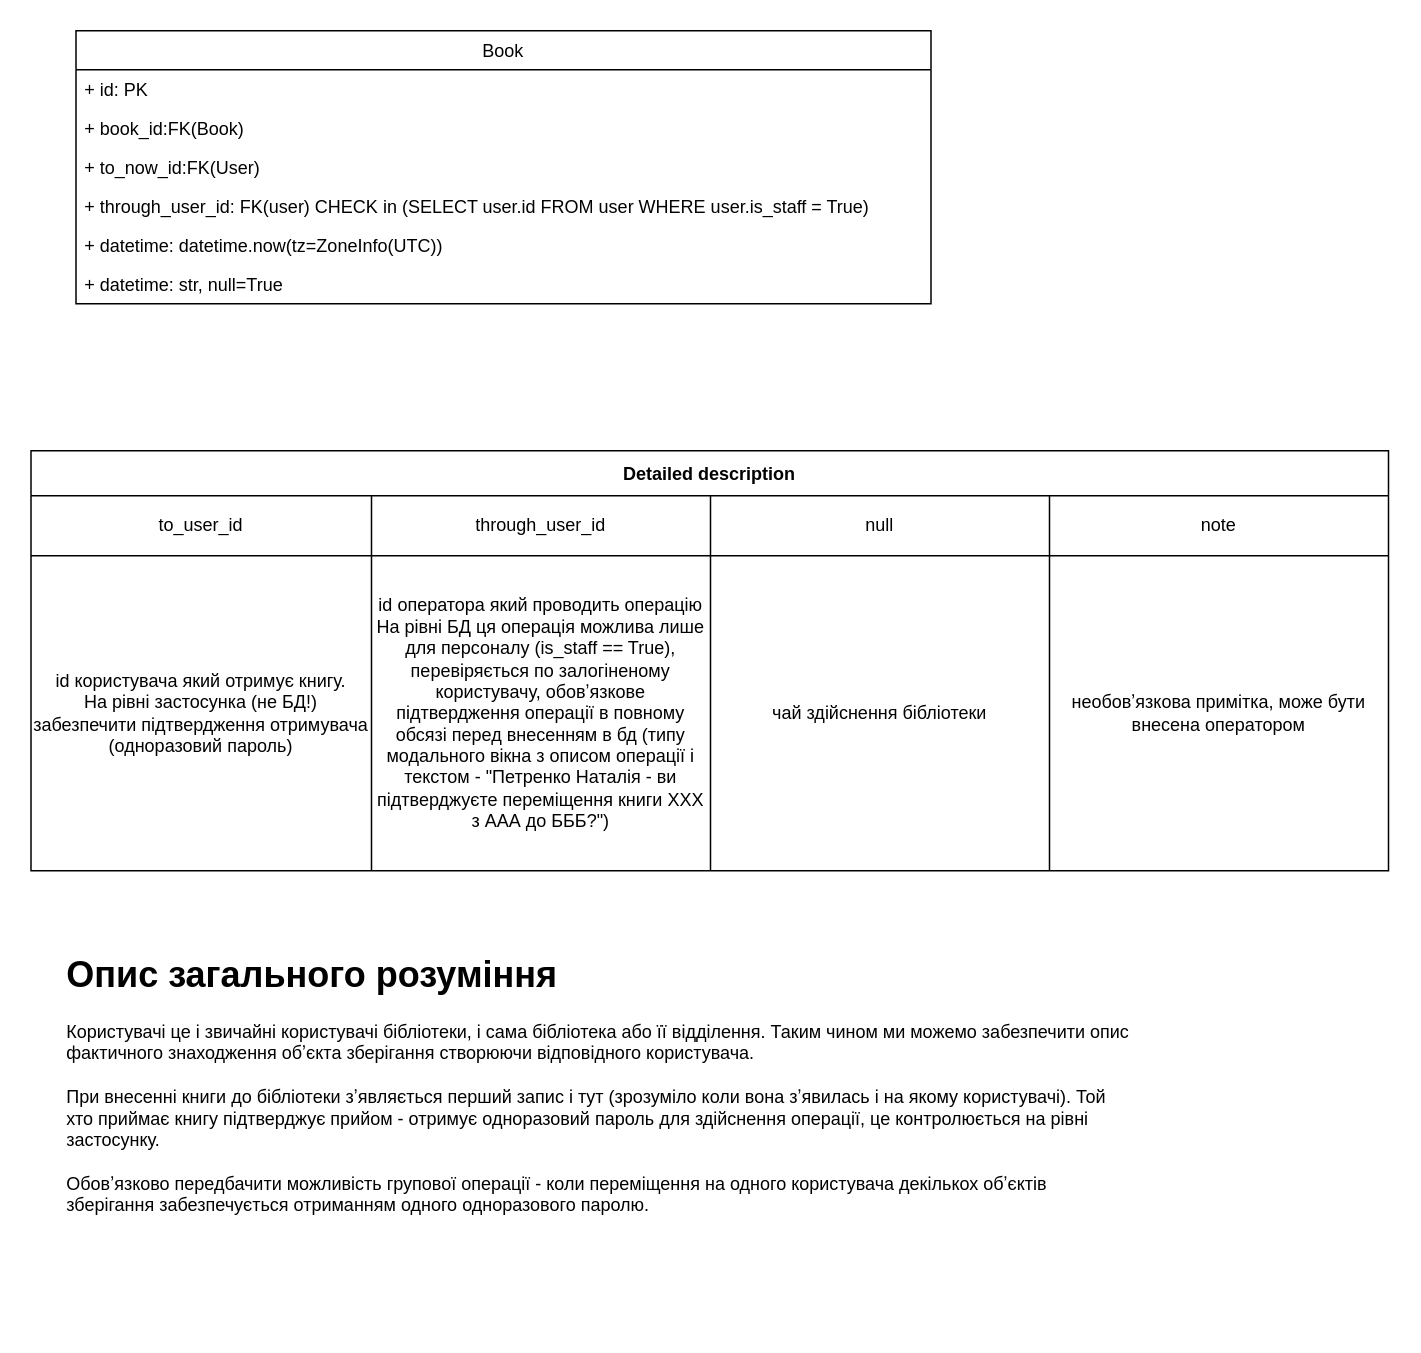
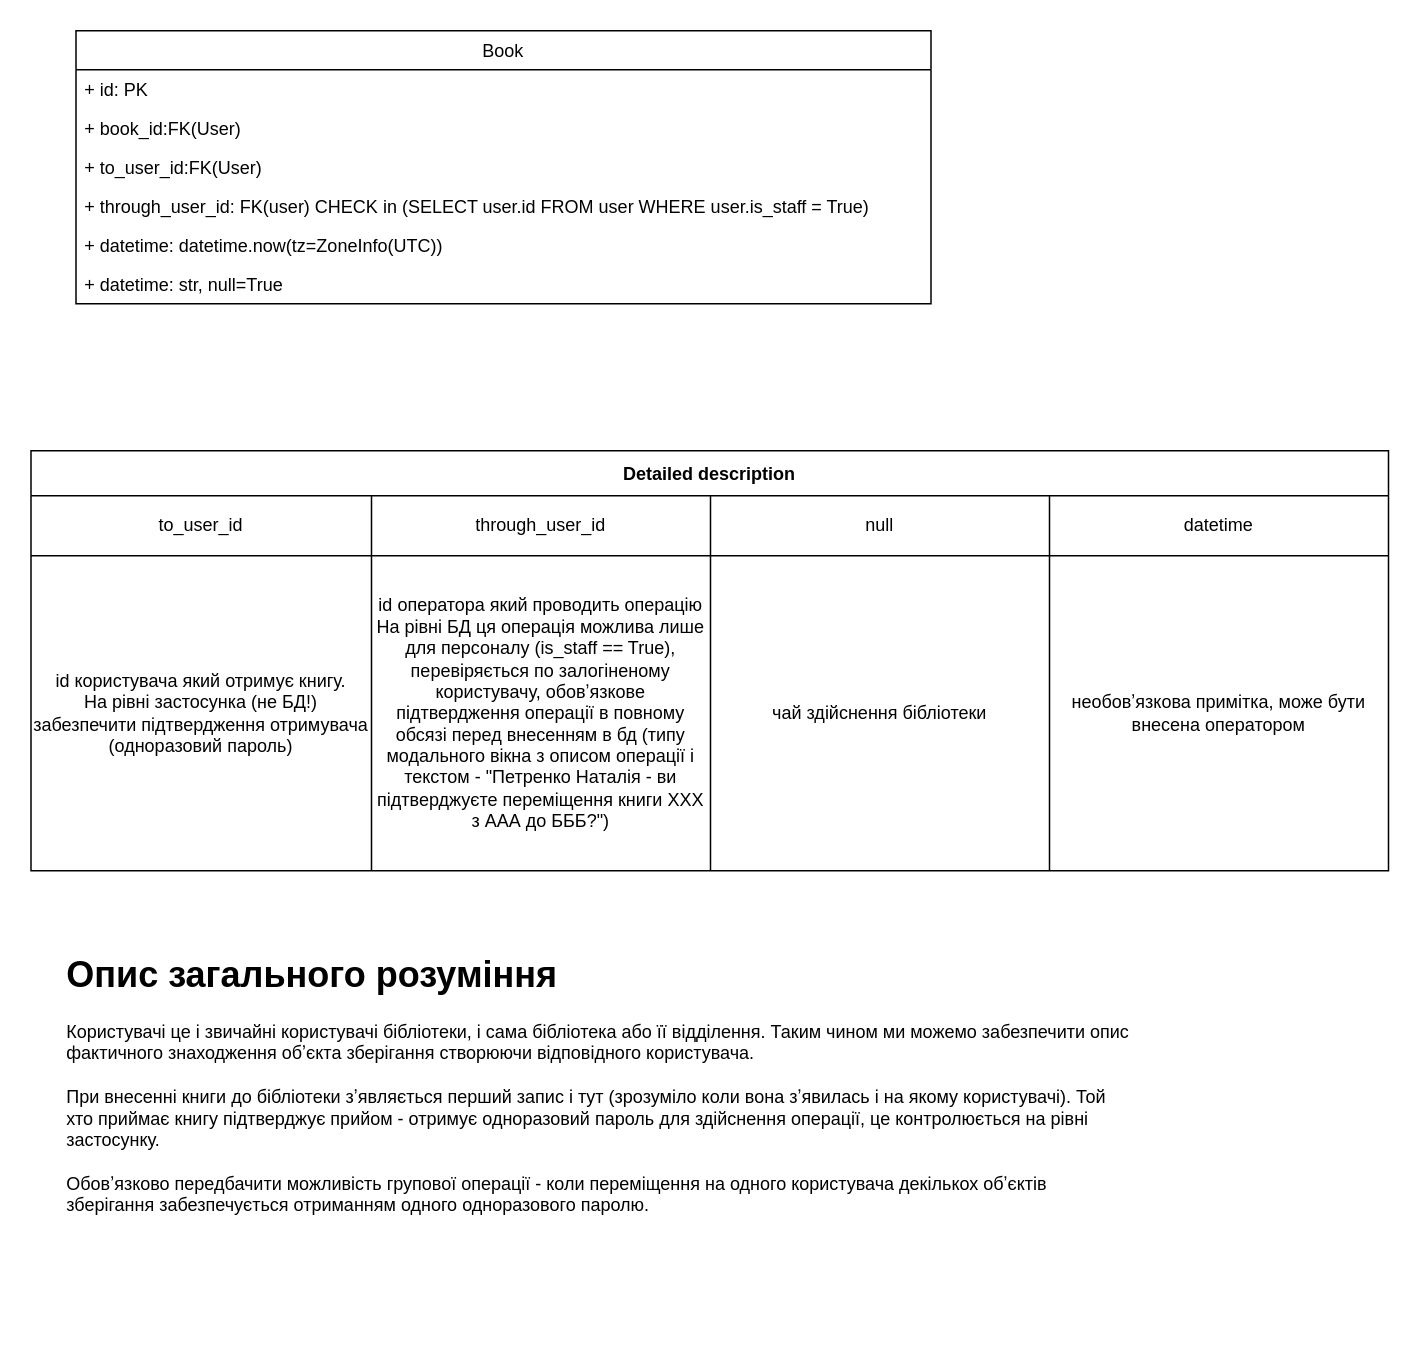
  <mxCell id="0" />
  <mxCell id="1" parent="0" />
  <mxCell id="2" value="Book" style="swimlane;fontStyle=0;childLayout=stackLayout;horizontal=1;startSize=26;fillColor=none;horizontalStack=0;resizeParent=1;resizeParentMax=0;resizeLast=0;collapsible=1;marginBottom=0;" vertex="1" parent="1"><mxGeometry x="50" y="20" width="570" height="182" as="geometry" /></mxCell>
  <mxCell id="3" value="+ id: PK" style="text;strokeColor=none;fillColor=none;align=left;verticalAlign=top;spacingLeft=4;spacingRight=4;overflow=hidden;rotatable=0;points=[[0,0.5],[1,0.5]];portConstraint=eastwest;" vertex="1" parent="2"><mxGeometry y="26" width="570" height="26" as="geometry" /></mxCell>
- <mxCell id="4" value="+ book_id:FK(Book)" style="text;strokeColor=none;fillColor=none;align=left;verticalAlign=top;spacingLeft=4;spacingRight=4;overflow=hidden;rotatable=0;points=[[0,0.5],[1,0.5]];portConstraint=eastwest;" vertex="1" parent="2"><mxGeometry y="52" width="570" height="26" as="geometry" /></mxCell>
- <mxCell id="5" value="+ to_now_id:FK(User)" style="text;strokeColor=none;fillColor=none;align=left;verticalAlign=top;spacingLeft=4;spacingRight=4;overflow=hidden;rotatable=0;points=[[0,0.5],[1,0.5]];portConstraint=eastwest;" vertex="1" parent="2"><mxGeometry y="78" width="570" height="26" as="geometry" /></mxCell>
+ <mxCell id="4" value="+ book_id:FK(User)" style="text;strokeColor=none;fillColor=none;align=left;verticalAlign=top;spacingLeft=4;spacingRight=4;overflow=hidden;rotatable=0;points=[[0,0.5],[1,0.5]];portConstraint=eastwest;" vertex="1" parent="2"><mxGeometry y="52" width="570" height="26" as="geometry" /></mxCell>
+ <mxCell id="5" value="+ to_user_id:FK(User)" style="text;strokeColor=none;fillColor=none;align=left;verticalAlign=top;spacingLeft=4;spacingRight=4;overflow=hidden;rotatable=0;points=[[0,0.5],[1,0.5]];portConstraint=eastwest;" vertex="1" parent="2"><mxGeometry y="78" width="570" height="26" as="geometry" /></mxCell>
  <mxCell id="6" value="+ through_user_id: FK(user) CHECK in (SELECT user.id FROM user WHERE user.is_staff = True)" style="text;strokeColor=none;fillColor=none;align=left;verticalAlign=top;spacingLeft=4;spacingRight=4;overflow=hidden;rotatable=0;points=[[0,0.5],[1,0.5]];portConstraint=eastwest;" vertex="1" parent="2"><mxGeometry y="104" width="570" height="26" as="geometry" /></mxCell>
  <mxCell id="7" value="+ datetime: datetime.now(tz=ZoneInfo(UTC))" style="text;strokeColor=none;fillColor=none;align=left;verticalAlign=top;spacingLeft=4;spacingRight=4;overflow=hidden;rotatable=0;points=[[0,0.5],[1,0.5]];portConstraint=eastwest;" vertex="1" parent="2"><mxGeometry y="130" width="570" height="26" as="geometry" /></mxCell>
  <mxCell id="8" value="+ datetime: str, null=True" style="text;strokeColor=none;fillColor=none;align=left;verticalAlign=top;spacingLeft=4;spacingRight=4;overflow=hidden;rotatable=0;points=[[0,0.5],[1,0.5]];portConstraint=eastwest;" vertex="1" parent="2"><mxGeometry y="156" width="570" height="26" as="geometry" /></mxCell>
  <mxCell id="9" value="Detailed description" style="shape=table;startSize=30;container=1;collapsible=0;childLayout=tableLayout;fontStyle=1;align=center;" vertex="1" parent="1"><mxGeometry x="20" y="300" width="905" height="280" as="geometry" /></mxCell>
  <mxCell id="10" value="" style="shape=tableRow;horizontal=0;startSize=0;swimlaneHead=0;swimlaneBody=0;top=0;left=0;bottom=0;right=0;collapsible=0;dropTarget=0;fillColor=none;points=[[0,0.5],[1,0.5]];portConstraint=eastwest;" vertex="1" parent="9"><mxGeometry y="30" width="905" height="40" as="geometry" /></mxCell>
  <mxCell id="11" value="to_user_id" style="shape=partialRectangle;html=1;whiteSpace=wrap;connectable=0;fillColor=none;top=0;left=0;bottom=0;right=0;overflow=hidden;" vertex="1" parent="10"><mxGeometry width="227" height="40" as="geometry"><mxRectangle width="227" height="40" as="alternateBounds" /></mxGeometry></mxCell>
  <mxCell id="12" value="through_user_id" style="shape=partialRectangle;html=1;whiteSpace=wrap;connectable=0;fillColor=none;top=0;left=0;bottom=0;right=0;overflow=hidden;" vertex="1" parent="10"><mxGeometry x="227" width="226" height="40" as="geometry"><mxRectangle width="226" height="40" as="alternateBounds" /></mxGeometry></mxCell>
  <mxCell id="13" value="null" style="shape=partialRectangle;html=1;whiteSpace=wrap;connectable=0;fillColor=none;top=0;left=0;bottom=0;right=0;overflow=hidden;" vertex="1" parent="10"><mxGeometry x="453" width="226" height="40" as="geometry"><mxRectangle width="226" height="40" as="alternateBounds" /></mxGeometry></mxCell>
- <mxCell id="14" value="note" style="shape=partialRectangle;html=1;whiteSpace=wrap;connectable=0;fillColor=none;top=0;left=0;bottom=0;right=0;overflow=hidden;" vertex="1" parent="10"><mxGeometry x="679" width="226" height="40" as="geometry"><mxRectangle width="226" height="40" as="alternateBounds" /></mxGeometry></mxCell>
+ <mxCell id="14" value="datetime" style="shape=partialRectangle;html=1;whiteSpace=wrap;connectable=0;fillColor=none;top=0;left=0;bottom=0;right=0;overflow=hidden;" vertex="1" parent="10"><mxGeometry x="679" width="226" height="40" as="geometry"><mxRectangle width="226" height="40" as="alternateBounds" /></mxGeometry></mxCell>
  <mxCell id="15" value="" style="shape=tableRow;horizontal=0;startSize=0;swimlaneHead=0;swimlaneBody=0;top=0;left=0;bottom=0;right=0;collapsible=0;dropTarget=0;fillColor=none;points=[[0,0.5],[1,0.5]];portConstraint=eastwest;" vertex="1" parent="9"><mxGeometry y="70" width="905" height="210" as="geometry" /></mxCell>
  <mxCell id="16" value="id користувача який отримує книгу.&lt;br&gt;На рівні застосунка (не БД!) забезпечити підтвердження отримувача (одноразовий пароль)" style="shape=partialRectangle;html=1;whiteSpace=wrap;connectable=0;fillColor=none;top=0;left=0;bottom=0;right=0;overflow=hidden;" vertex="1" parent="15"><mxGeometry width="227" height="210" as="geometry"><mxRectangle width="227" height="210" as="alternateBounds" /></mxGeometry></mxCell>
  <mxCell id="17" value="id оператора який проводить операцію&lt;br&gt;На рівні БД ця операція можлива лише для персоналу (is_staff == True), перевіряється по залогіненому користувачу, обовʼязкове підтвердження операції в повному обсязі перед внесенням в бд (типу модального вікна з описом операції і текстом - &quot;Петренко Наталія - ви підтверджуєте переміщення книги ХХХ з ААА до БББ?&quot;)" style="shape=partialRectangle;html=1;whiteSpace=wrap;connectable=0;fillColor=none;top=0;left=0;bottom=0;right=0;overflow=hidden;" vertex="1" parent="15"><mxGeometry x="227" width="226" height="210" as="geometry"><mxRectangle width="226" height="210" as="alternateBounds" /></mxGeometry></mxCell>
  <mxCell id="18" value="чай здійснення бібліотеки" style="shape=partialRectangle;html=1;whiteSpace=wrap;connectable=0;fillColor=none;top=0;left=0;bottom=0;right=0;overflow=hidden;" vertex="1" parent="15"><mxGeometry x="453" width="226" height="210" as="geometry"><mxRectangle width="226" height="210" as="alternateBounds" /></mxGeometry></mxCell>
  <mxCell id="19" value="необовʼязкова примітка, може бути внесена оператором" style="shape=partialRectangle;html=1;whiteSpace=wrap;connectable=0;fillColor=none;top=0;left=0;bottom=0;right=0;overflow=hidden;" vertex="1" parent="15"><mxGeometry x="679" width="226" height="210" as="geometry"><mxRectangle width="226" height="210" as="alternateBounds" /></mxGeometry></mxCell>
  <mxCell id="20" value="&lt;h1&gt;Опис загального розуміння&lt;/h1&gt;&lt;div&gt;Користувачі це і звичайні користувачі бібліотеки, і сама бібліотека або її відділення. Таким чином ми можемо забезпечити опис фактичного знаходження обʼєкта зберігання створюючи відповідного користувача.&lt;/div&gt;&lt;div&gt;&lt;br&gt;&lt;/div&gt;&lt;div&gt;При внесенні книги до бібліотеки зʼявляється перший запис і тут (зрозуміло коли вона зʼявилась і на якому користувачі). Той хто приймає книгу підтверджує прийом - отримує одноразовий пароль для здійснення операції, це контролюється на рівні застосунку.&lt;/div&gt;&lt;div&gt;&lt;br&gt;&lt;/div&gt;&lt;div&gt;Обовʼязково передбачити можливість групової операції - коли переміщення на одного користувача декількох обʼєктів зберігання забезпечується отриманням одного одноразового паролю.&amp;nbsp;&lt;/div&gt;" style="text;html=1;strokeColor=none;fillColor=none;spacing=5;spacingTop=-20;whiteSpace=wrap;overflow=hidden;rounded=0;" vertex="1" parent="1"><mxGeometry x="39" y="630" width="721" height="250" as="geometry" /></mxCell>
